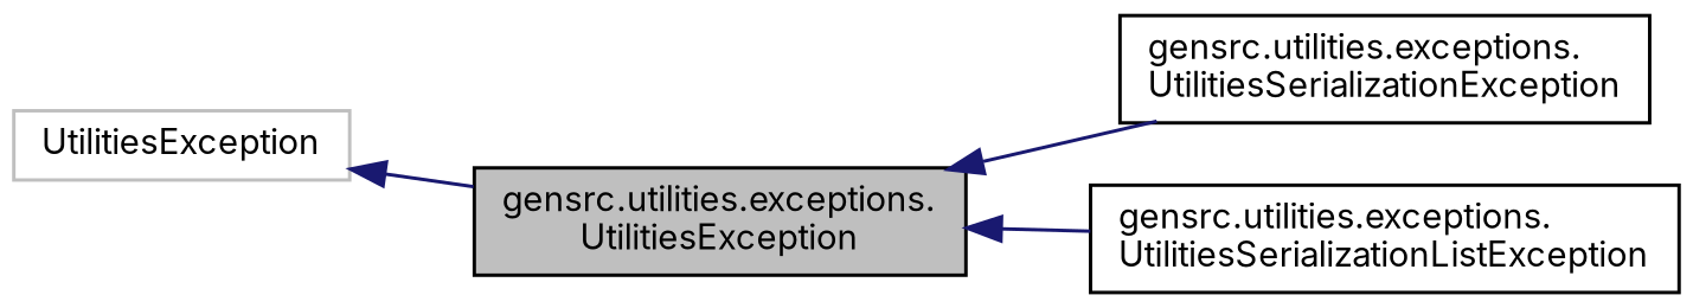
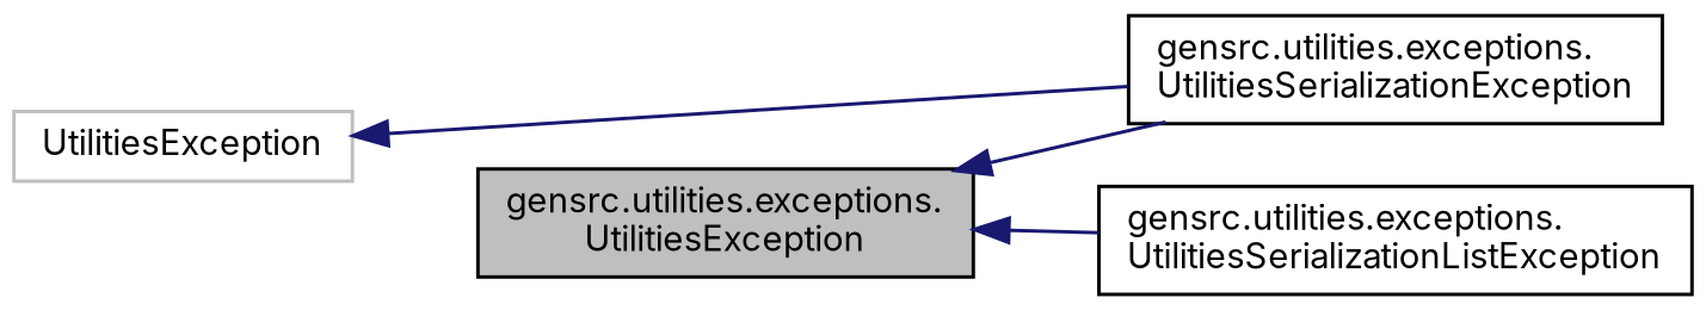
  digraph {
    fontname=Inter
    rankdir=LR
    node [color=black fillcolor=white fontname=Inter fontsize=10 shape=record style=filled]
    edge [color=midnightblue dir=back fontname=Inter fontsize=10 labelfontname=Helvetica labelfontsize=10 style=solid]
    n1 [fillcolor=grey75 fontcolor=black height=0.2 label="gensrc.utilities.exceptions.\lUtilitiesException" width=0.4]
    n2 [height=0.2 label="gensrc.utilities.exceptions.\lUtilitiesSerializationException" width=0.4]
    n3 [height=0.2 label="gensrc.utilities.exceptions.\lUtilitiesSerializationListException" width=0.4]
    n4 [color=grey75 height=0.2 label=UtilitiesException width=0.4]
    n1 -> n2
    n1 -> n3
-   n4 -> n1
+   n4 -> n2
  }
